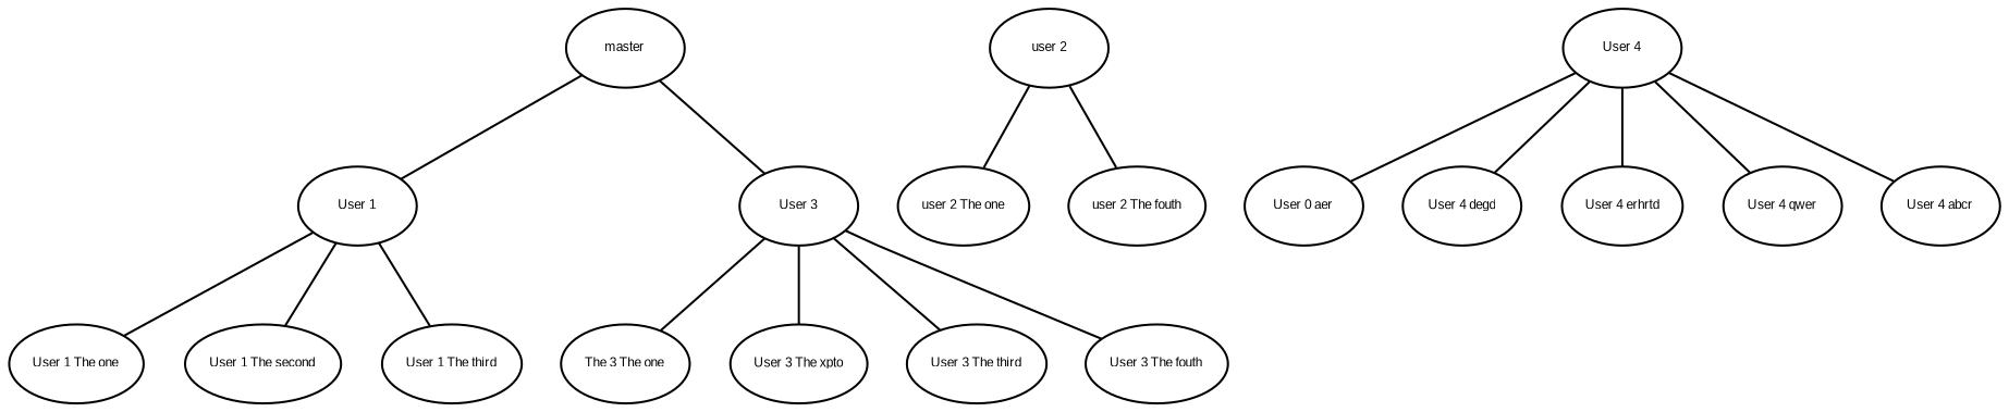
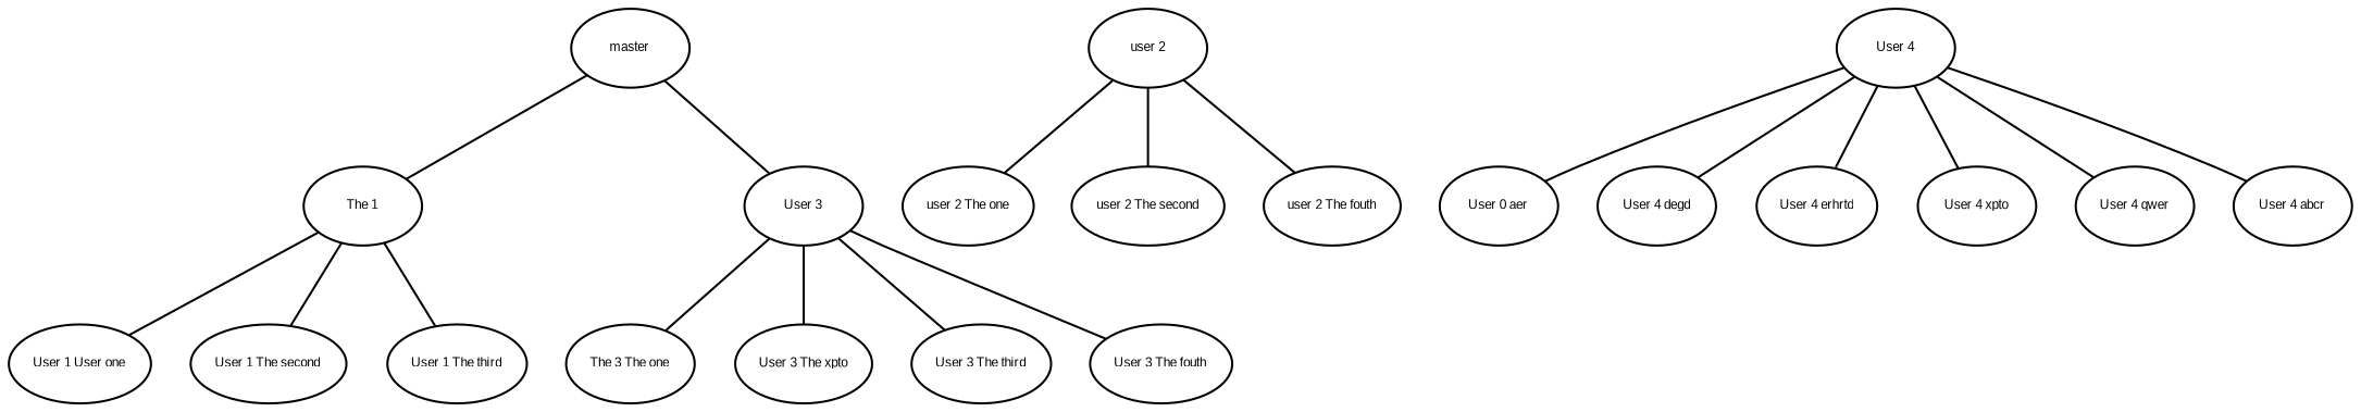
  graph {
    node [fontname=Arial fontsize=6]
    master
-   "User 1"
+   "User 1" [label="The 1"]
    "User 3"
-   "User 1 The one"
+   "User 1 The one" [label="User 1 User one"]
    "User 1 The second"
    "User 1 The third"
    "user 2"
    "user 2 The one"
+   "user 2 The second"
    "user 2 The fouth"
    n11 [label="The 3 The one"]
    n12 [label="User 3 The xpto"]
    "User 3 The third"
    "User 3 The fouth"
    n15 [label="User 0 aer"]
    "User 4"
    "User 4 degd"
    "User 4 erhrtd"
+   "User 4 xpto"
    "User 4 qwer"
    "User 4 abcr"
    master -- "User 1"
    master -- "User 3"
    "User 1" -- "User 1 The one"
    "User 1" -- "User 1 The second"
    "User 1" -- "User 1 The third"
    "User 3" -- n11
    "User 3" -- n12
    "User 3" -- "User 3 The third"
    "User 3" -- "User 3 The fouth"
    "user 2" -- "user 2 The one"
+   "user 2" -- "user 2 The second"
    "user 2" -- "user 2 The fouth"
    "User 4" -- n15
    "User 4" -- "User 4 degd"
    "User 4" -- "User 4 erhrtd"
+   "User 4" -- "User 4 xpto"
    "User 4" -- "User 4 qwer"
    "User 4" -- "User 4 abcr"
  }
